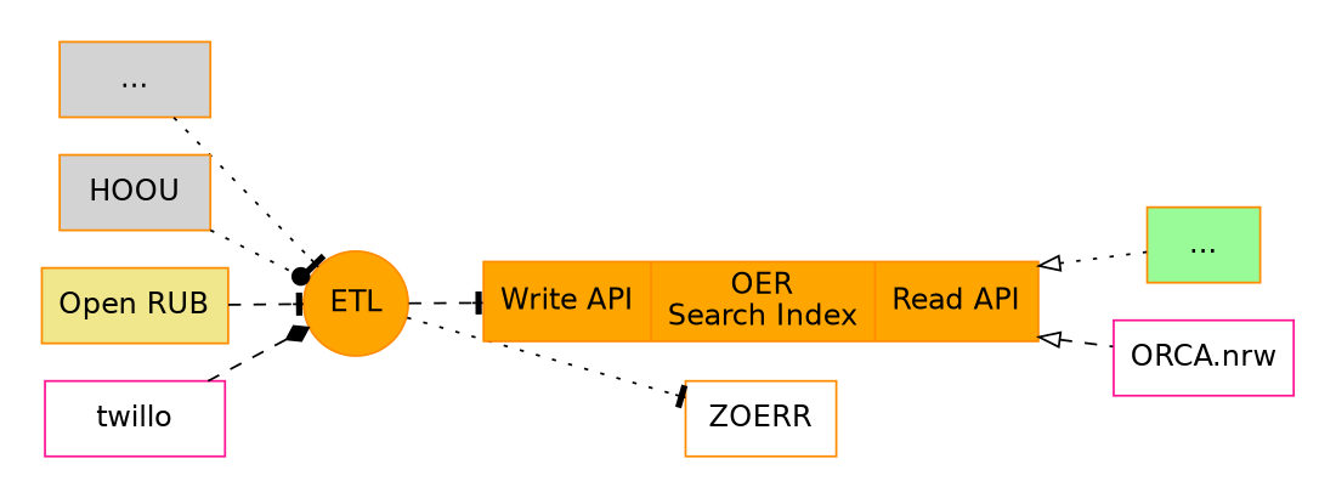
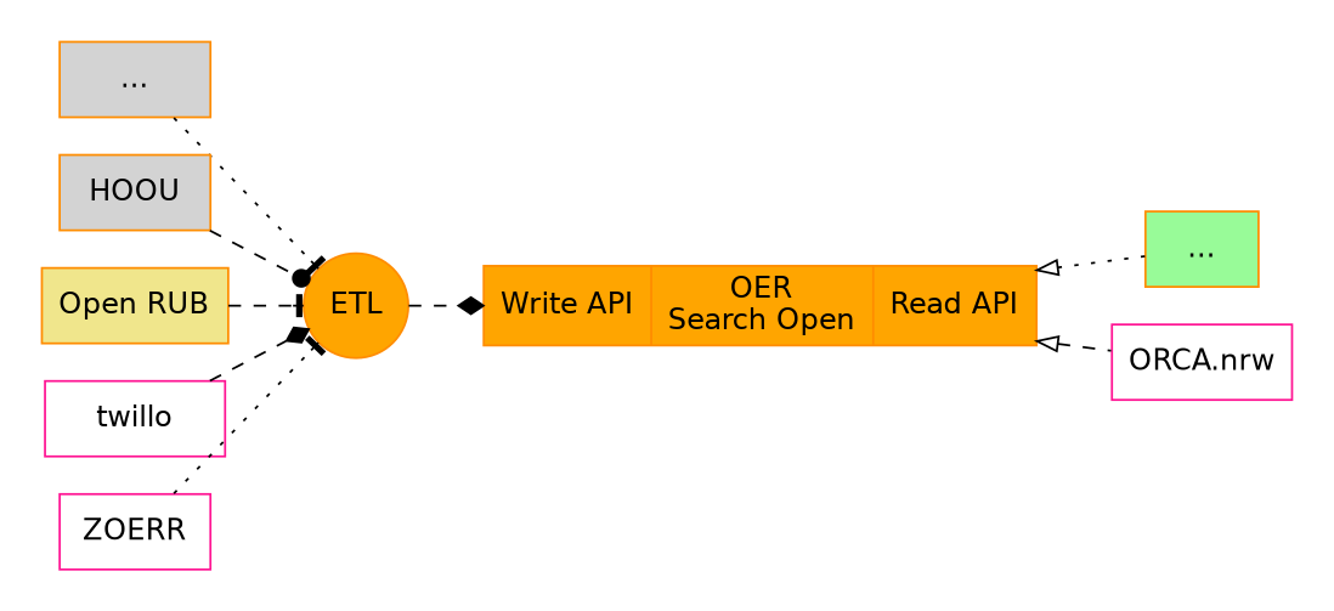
  digraph {
    bgcolor=white
    color=black
    compound=true
    fontcolor=black
    fontname=helvetica
    rankdir=LR
    splines=false
    node [color=darkorange fillcolor=white fontcolor=black fontname=helvetica shape=box style=filled]
    edge [arrowhead=tee arrowtail=empty color=black fontcolor=black fontname=helvetica style=dotted]
    n1 [fillcolor=lightgrey label="..." width=1]
    n2 [fillcolor=orange group=g1 label=ETL shape=circle width=0.7]
    n3 [fillcolor=lightgrey label=HOOU width=1]
    n4 [fillcolor=khaki group=g1 label="Open RUB" width=1.2]
    n5 [color=deeppink label=twillo width=1.2]
-   n6 [label=ZOERR width=1]
-   n7 [fillcolor=orange group=g1 label="{Write API|OER\nSearch Index|Read API}" shape=record width=3]
+   n6 [color=deeppink label=ZOERR width=1]
+   n7 [fillcolor=orange group=g1 label="{Write API|OER\nSearch Open|Read API}" shape=record width=3]
    n8 [color=deeppink label="ORCA.nrw"]
    n9 [fillcolor=palegreen label="..."]
    subgraph cluster_1 {
      style=invis
      n1
      n2
      n3
      n4
      n5
      n6
      n7
      n8
      n9
    }
    n1 -> n2
-   n2 -> n7 [style=dashed]
-   n3 -> n2 [arrowhead=dot]
+   n2 -> n7 [arrowhead=diamond style=dashed]
+   n3 -> n2 [arrowhead=dot style=dashed]
    n4 -> n2 [style=dashed]
    n5 -> n2 [arrowhead=diamond style=dashed]
-   n2 -> n6
+   n6 -> n2
    n7 -> n8 [arrowhead=empty dir=back style=dashed]
    n7 -> n9 [arrowhead=empty dir=back]
  }
